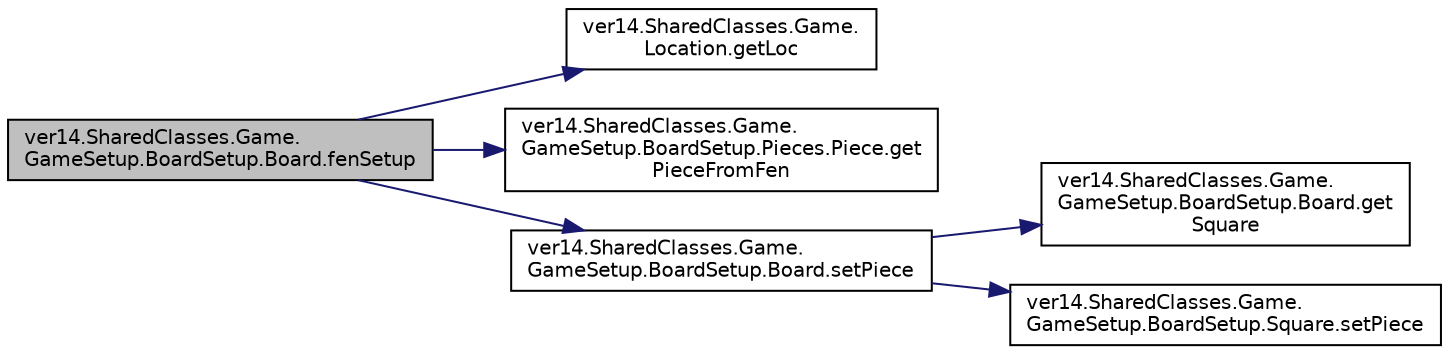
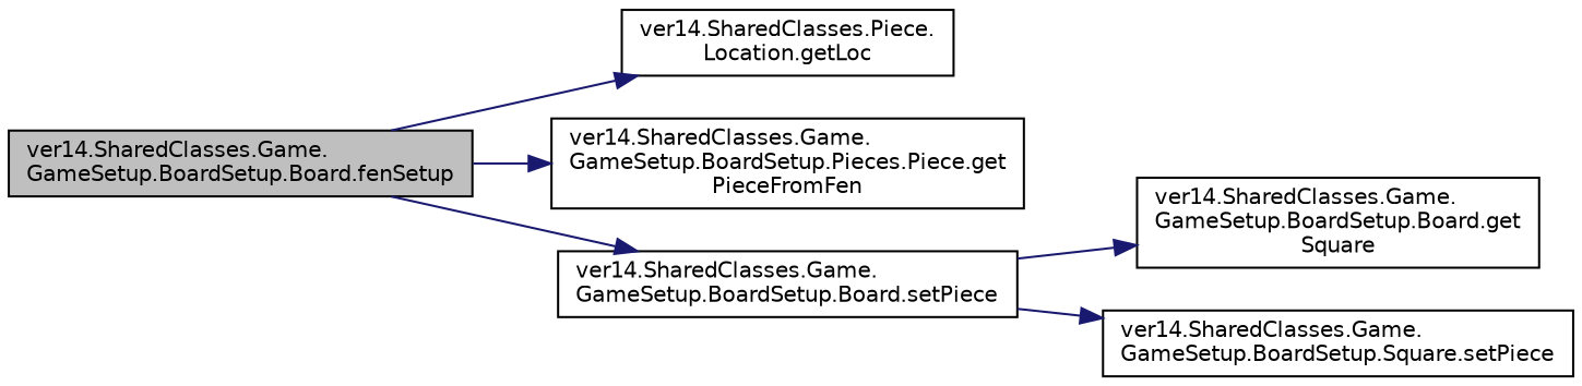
  digraph {
    rankdir=LR
    node [color=black fillcolor=white fontname=Helvetica fontsize=10 shape=record style=filled]
    edge [color=midnightblue fontname=Helvetica fontsize=10 labelfontname=Helvetica labelfontsize=10 style=solid]
    n1 [fillcolor=grey75 fontcolor=black height=0.2 label="ver14.SharedClasses.Game.\lGameSetup.BoardSetup.Board.fenSetup" width=0.4]
-   n2 [height=0.2 label="ver14.SharedClasses.Game.\lLocation.getLoc" width=0.4]
+   n2 [height=0.2 label="ver14.SharedClasses.Piece.\lLocation.getLoc" width=0.4]
    n3 [height=0.2 label="ver14.SharedClasses.Game.\lGameSetup.BoardSetup.Pieces.Piece.get\lPieceFromFen" width=0.4]
    n4 [height=0.2 label="ver14.SharedClasses.Game.\lGameSetup.BoardSetup.Board.setPiece" width=0.4]
    n5 [height=0.2 label="ver14.SharedClasses.Game.\lGameSetup.BoardSetup.Board.get\lSquare" width=0.4]
    n6 [height=0.2 label="ver14.SharedClasses.Game.\lGameSetup.BoardSetup.Square.setPiece" width=0.4]
    n1 -> n2
    n1 -> n3
    n1 -> n4
    n4 -> n5
    n4 -> n6
  }
